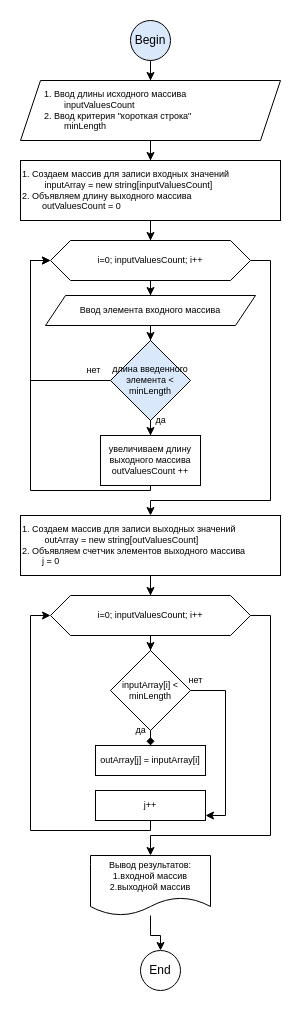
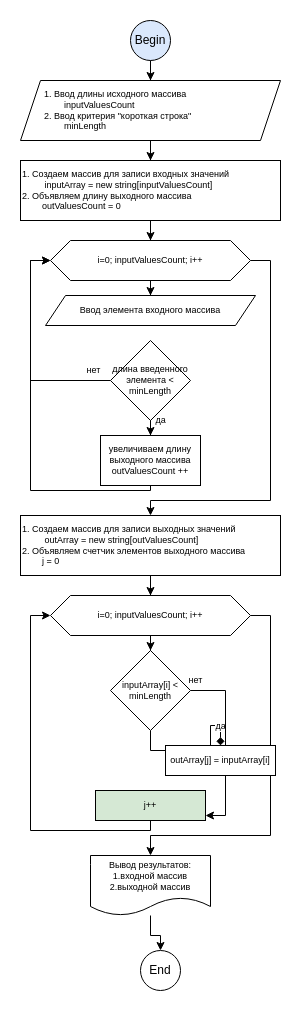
  <mxCell id="0" />
  <mxCell id="1" parent="0" />
  <mxCell id="2" style="edgeStyle=orthogonalEdgeStyle;rounded=0;orthogonalLoop=1;jettySize=auto;html=1;fontSize=9;fontColor=default;" edge="1" parent="1" source="3" target="6"><mxGeometry relative="1" as="geometry" /></mxCell>
  <mxCell id="3" value="Begin" style="ellipse;whiteSpace=wrap;html=1;aspect=fixed;fillColor=#dae8fc;" parent="1" vertex="1"><mxGeometry x="130" y="20" width="40" height="40" as="geometry" /></mxCell>
  <mxCell id="4" value="End" style="ellipse;whiteSpace=wrap;html=1;aspect=fixed;" parent="1" vertex="1"><mxGeometry x="140" y="950" width="40" height="40" as="geometry" /></mxCell>
  <mxCell id="5" style="edgeStyle=orthogonalEdgeStyle;rounded=0;orthogonalLoop=1;jettySize=auto;html=1;fontSize=9;fontColor=default;" edge="1" parent="1" source="6" target="16"><mxGeometry relative="1" as="geometry" /></mxCell>
  <mxCell id="6" value="1. Ввод длины исходного массива&lt;br&gt;&lt;span style=&quot;white-space: pre;&quot;&gt;&#09;&lt;/span&gt;inputValuesCount&lt;br&gt;2. Ввод критерия &quot;короткая строка&quot;&lt;br&gt;&lt;span style=&quot;white-space: pre;&quot;&gt;&#09;&lt;/span&gt;minLength" style="shape=parallelogram;perimeter=parallelogramPerimeter;whiteSpace=wrap;fixedSize=1;fontSize=9;fontColor=default;html=1;align=left;spacingLeft=22;" vertex="1" parent="1"><mxGeometry x="20" y="80" width="260" height="60" as="geometry" /></mxCell>
  <mxCell id="7" style="edgeStyle=orthogonalEdgeStyle;rounded=0;orthogonalLoop=1;jettySize=auto;html=1;fontSize=9;fontColor=default;" edge="1" parent="1" source="9" target="11"><mxGeometry relative="1" as="geometry" /></mxCell>
  <mxCell id="8" style="edgeStyle=orthogonalEdgeStyle;rounded=0;orthogonalLoop=1;jettySize=auto;html=1;fontSize=9;fontColor=default;" edge="1" parent="1" source="9" target="23"><mxGeometry relative="1" as="geometry"><Array as="points"><mxPoint x="270" y="260" /><mxPoint x="270" y="500" /><mxPoint x="150" y="500" /></Array></mxGeometry></mxCell>
  <mxCell id="9" value="i=0;&amp;nbsp;inputValuesCount; i++" style="shape=hexagon;perimeter=hexagonPerimeter2;whiteSpace=wrap;fixedSize=1;html=1;fontSize=9;" vertex="1" parent="1"><mxGeometry x="50" y="240" width="200" height="40" as="geometry" /></mxCell>
- <mxCell id="10" style="edgeStyle=orthogonalEdgeStyle;rounded=0;orthogonalLoop=1;jettySize=auto;html=1;fontSize=9;fontColor=default;" edge="1" parent="1" source="11" target="14"><mxGeometry relative="1" as="geometry" /></mxCell>
  <mxCell id="11" value="Ввод элемента входного массива&lt;br&gt;" style="shape=parallelogram;perimeter=parallelogramPerimeter;whiteSpace=wrap;fixedSize=1;fontSize=9;fontColor=default;html=1;" vertex="1" parent="1"><mxGeometry x="45" y="295" width="210" height="30" as="geometry" /></mxCell>
  <mxCell id="12" value="да" style="edgeStyle=orthogonalEdgeStyle;rounded=0;orthogonalLoop=1;jettySize=auto;html=1;fontSize=9;fontColor=default;" edge="1" parent="1" source="14" target="18"><mxGeometry x="-1" y="10" relative="1" as="geometry"><mxPoint as="offset" /></mxGeometry></mxCell>
  <mxCell id="13" value="нет" style="edgeStyle=orthogonalEdgeStyle;rounded=0;orthogonalLoop=1;jettySize=auto;html=1;fontSize=9;fontColor=default;" edge="1" parent="1" source="14" target="9"><mxGeometry x="-0.846" y="-10" relative="1" as="geometry"><Array as="points"><mxPoint x="30" y="380" /><mxPoint x="30" y="260" /></Array><mxPoint as="offset" /></mxGeometry></mxCell>
- <mxCell id="14" value="длина введенного элемента &amp;lt; minLength" style="rhombus;whiteSpace=wrap;html=1;fontSize=9;fontColor=default;fillColor=#dae8fc;" vertex="1" parent="1"><mxGeometry x="110" y="340" width="80" height="80" as="geometry" /></mxCell>
+ <mxCell id="14" value="длина введенного элемента &amp;lt; minLength" style="rhombus;whiteSpace=wrap;html=1;fontSize=9;fontColor=default;" vertex="1" parent="1"><mxGeometry x="110" y="340" width="80" height="80" as="geometry" /></mxCell>
  <mxCell id="15" style="edgeStyle=orthogonalEdgeStyle;rounded=0;orthogonalLoop=1;jettySize=auto;html=1;fontSize=9;fontColor=default;" edge="1" parent="1" source="16" target="9"><mxGeometry relative="1" as="geometry" /></mxCell>
  <mxCell id="16" value="1. Создаем массив для записи входных значений&#10;         inputArray = new string[inputValuesCount]&#10;2. Объявляем длину выходного массива&#10;        outValuesCount = 0" style="rounded=0;whiteSpace=wrap;fontSize=9;fontColor=default;align=left;" vertex="1" parent="1"><mxGeometry x="20" y="160" width="260" height="60" as="geometry" /></mxCell>
  <mxCell id="17" style="edgeStyle=orthogonalEdgeStyle;rounded=0;orthogonalLoop=1;jettySize=auto;html=1;fontSize=9;fontColor=default;" edge="1" parent="1" source="18" target="9"><mxGeometry relative="1" as="geometry"><Array as="points"><mxPoint x="150" y="490" /><mxPoint x="30" y="490" /><mxPoint x="30" y="260" /></Array></mxGeometry></mxCell>
  <mxCell id="18" value="увеличиваем длину выходного массива&#10;outValuesCount ++" style="rounded=0;whiteSpace=wrap;fontSize=9;fontColor=default;" vertex="1" parent="1"><mxGeometry x="100" y="435" width="100" height="50" as="geometry" /></mxCell>
  <mxCell id="19" style="edgeStyle=orthogonalEdgeStyle;rounded=0;orthogonalLoop=1;jettySize=auto;html=1;fontSize=9;fontColor=default;" edge="1" parent="1" source="21" target="26"><mxGeometry relative="1" as="geometry" /></mxCell>
  <mxCell id="20" style="edgeStyle=orthogonalEdgeStyle;rounded=0;orthogonalLoop=1;jettySize=auto;html=1;fontSize=9;fontColor=default;" edge="1" parent="1" source="21" target="31"><mxGeometry relative="1" as="geometry"><Array as="points"><mxPoint x="270" y="615" /><mxPoint x="270" y="835" /><mxPoint x="150" y="835" /></Array></mxGeometry></mxCell>
  <mxCell id="21" value="i=0;&amp;nbsp;inputValuesCount; i++" style="shape=hexagon;perimeter=hexagonPerimeter2;whiteSpace=wrap;fixedSize=1;html=1;fontSize=9;" vertex="1" parent="1"><mxGeometry x="50" y="595" width="200" height="40" as="geometry" /></mxCell>
  <mxCell id="22" style="edgeStyle=orthogonalEdgeStyle;rounded=0;orthogonalLoop=1;jettySize=auto;html=1;entryX=0.5;entryY=0;entryDx=0;entryDy=0;fontSize=9;fontColor=default;" edge="1" parent="1" source="23" target="21"><mxGeometry relative="1" as="geometry" /></mxCell>
  <mxCell id="23" value="1. Создаем массив для записи выходных значений&#10;         outArray = new string[outValuesCount]&#10;2. Объявляем счетчик элементов выходного массива &#10;        j = 0" style="rounded=0;whiteSpace=wrap;fontSize=9;fontColor=default;align=left;" vertex="1" parent="1"><mxGeometry x="20" y="515" width="260" height="60" as="geometry" /></mxCell>
  <mxCell id="24" value="да" style="edgeStyle=orthogonalEdgeStyle;rounded=0;orthogonalLoop=1;jettySize=auto;html=1;fontSize=9;fontColor=default;endArrow=diamond;" edge="1" parent="1" source="26" target="27"><mxGeometry x="0.538" y="-10" relative="1" as="geometry"><mxPoint as="offset" /></mxGeometry></mxCell>
  <mxCell id="25" value="нет" style="edgeStyle=orthogonalEdgeStyle;rounded=0;orthogonalLoop=1;jettySize=auto;html=1;fontSize=9;fontColor=default;" edge="1" parent="1" source="26" target="29"><mxGeometry x="-0.945" y="10" relative="1" as="geometry"><Array as="points"><mxPoint x="225" y="690" /><mxPoint x="225" y="815" /></Array><mxPoint as="offset" /></mxGeometry></mxCell>
  <mxCell id="26" value="inputArray[i] &amp;lt; minLength" style="rhombus;whiteSpace=wrap;html=1;fontSize=9;fontColor=default;" vertex="1" parent="1"><mxGeometry x="110" y="650" width="80" height="80" as="geometry" /></mxCell>
- <mxCell id="27" value="outArray[j] = inputArray[i]" style="rounded=0;whiteSpace=wrap;fontSize=9;fontColor=default;align=center;" vertex="1" parent="1"><mxGeometry x="95" y="745" width="110" height="30" as="geometry" /></mxCell>
+ <mxCell id="27" value="outArray[j] = inputArray[i]" style="rounded=0;whiteSpace=wrap;fontSize=9;fontColor=default;align=center;" vertex="1" parent="1"><mxGeometry x="165" y="745" width="110" height="30" as="geometry" /></mxCell>
  <mxCell id="28" style="edgeStyle=orthogonalEdgeStyle;rounded=0;orthogonalLoop=1;jettySize=auto;html=1;entryX=0;entryY=0.5;entryDx=0;entryDy=0;fontSize=9;fontColor=default;" edge="1" parent="1" source="29" target="21"><mxGeometry relative="1" as="geometry"><Array as="points"><mxPoint x="150" y="830" /><mxPoint x="30" y="830" /><mxPoint x="30" y="615" /></Array></mxGeometry></mxCell>
- <mxCell id="29" value="j++" style="rounded=0;whiteSpace=wrap;fontSize=9;fontColor=default;align=center;" vertex="1" parent="1"><mxGeometry x="95" y="790" width="110" height="30" as="geometry" /></mxCell>
+ <mxCell id="29" value="j++" style="rounded=0;whiteSpace=wrap;fontSize=9;fontColor=default;align=center;fillColor=#d5e8d4;" vertex="1" parent="1"><mxGeometry x="95" y="790" width="110" height="30" as="geometry" /></mxCell>
  <mxCell id="30" style="edgeStyle=orthogonalEdgeStyle;rounded=0;orthogonalLoop=1;jettySize=auto;html=1;fontSize=9;fontColor=default;" edge="1" parent="1" source="31" target="4"><mxGeometry relative="1" as="geometry" /></mxCell>
  <mxCell id="31" value="Вывод результатов:&lt;br&gt;1.входной массив&lt;br&gt;2.выходной массив&lt;br&gt;" style="shape=document;whiteSpace=wrap;html=1;boundedLbl=1;fontSize=9;fontColor=default;" vertex="1" parent="1"><mxGeometry x="90" y="855" width="120" height="60" as="geometry" /></mxCell>
